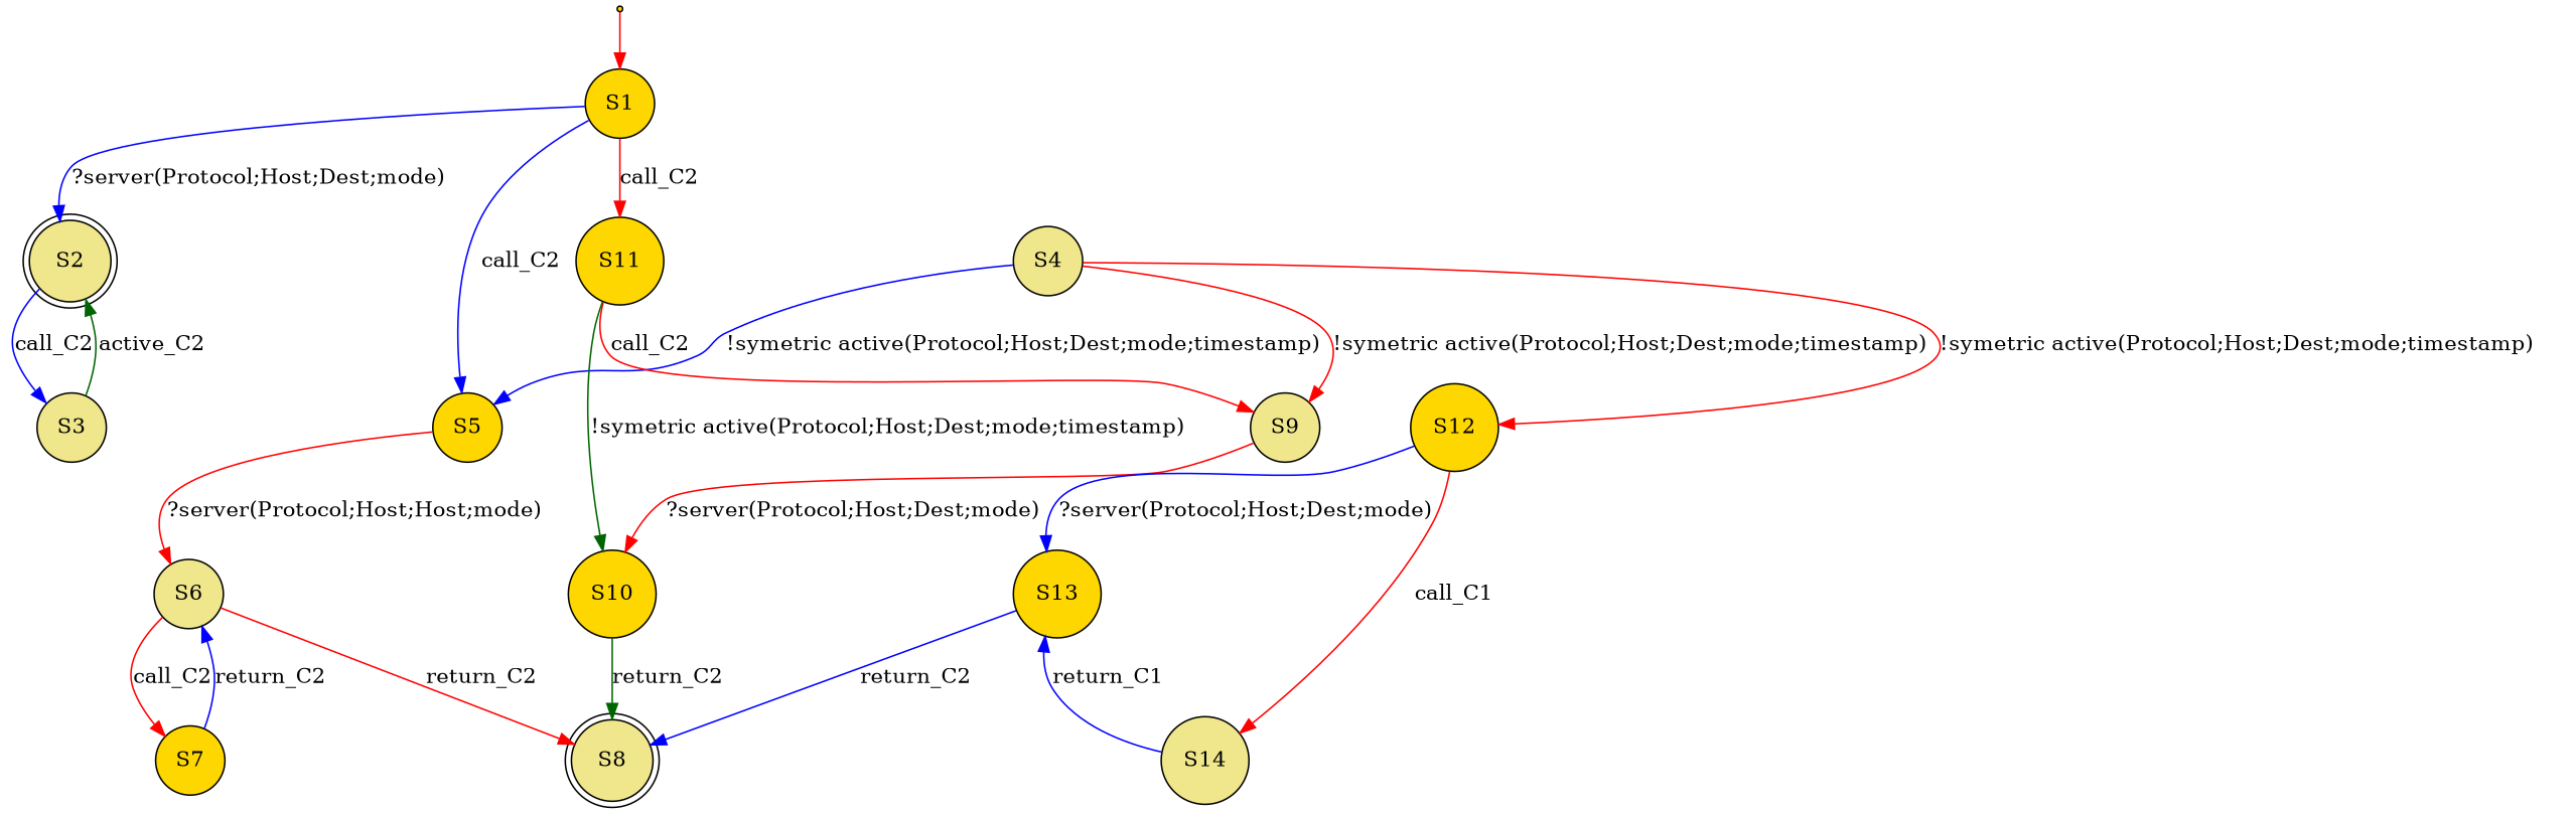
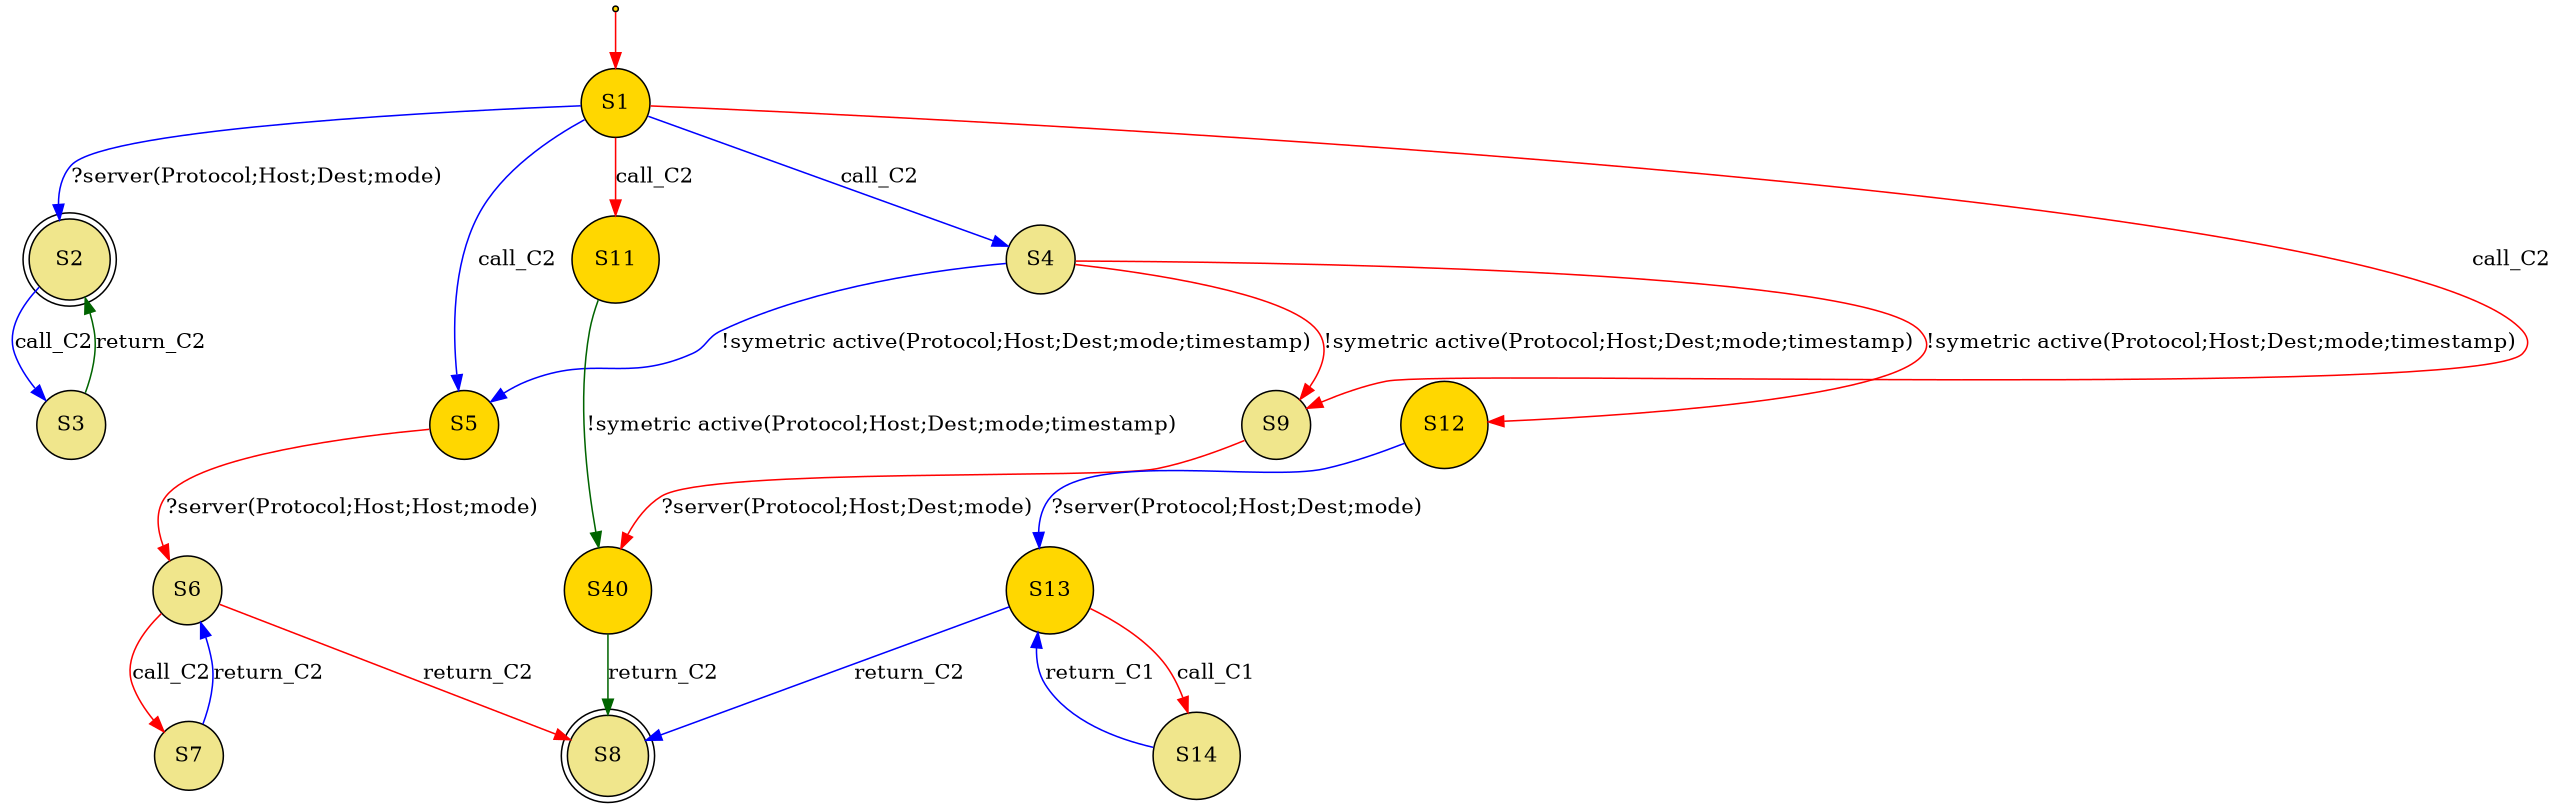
  digraph {
    node [fillcolor=khaki shape=circle style=filled]
    edge [color=red]
    S00 [fillcolor=gold shape=point]
    n2 [fillcolor=gold label=S1]
    n3 [label=S2 shape=doublecircle]
    n4 [label=S4]
    n5 [fillcolor=gold label=S5]
    n6 [label=S9]
    n7 [fillcolor=gold label=S11]
    n8 [label=S3]
    n9 [fillcolor=gold label=S12]
    n10 [label=S6]
-   n11 [fillcolor=gold label=S10]
+   n11 [fillcolor=gold label=S40]
    n12 [fillcolor=gold label=S13]
-   n13 [fillcolor=gold label=S7]
+   n13 [label=S7]
    n14 [label=S8 shape=doublecircle]
    n15 [label=S14]
    S00 -> n2
    n2 -> n3 [color=blue label="?server(Protocol;Host;Dest;mode)"]
+   n2 -> n4 [color=blue label=call_C2]
    n2 -> n5 [color=blue label=call_C2]
-   n7 -> n6 [label=call_C2]
+   n2 -> n6 [label=call_C2]
    n2 -> n7 [label=call_C2]
    n3 -> n8 [color=blue label=call_C2]
    n4 -> n5 [color=blue label="!symetric active(Protocol;Host;Dest;mode;timestamp)"]
    n4 -> n6 [label="!symetric active(Protocol;Host;Dest;mode;timestamp)"]
    n4 -> n9 [label="!symetric active(Protocol;Host;Dest;mode;timestamp)"]
    n5 -> n10 [label="?server(Protocol;Host;Host;mode)"]
    n6 -> n11 [label="?server(Protocol;Host;Dest;mode)"]
    n7 -> n11 [color=darkgreen label="!symetric active(Protocol;Host;Dest;mode;timestamp)"]
-   n8 -> n3 [color=darkgreen label=active_C2]
+   n8 -> n3 [color=darkgreen label=return_C2]
    n9 -> n12 [color=blue label="?server(Protocol;Host;Dest;mode)"]
    n10 -> n13 [label=call_C2]
    n10 -> n14 [label=return_C2]
    n11 -> n14 [color=darkgreen label=return_C2]
    n12 -> n14 [color=blue label=return_C2]
-   n9 -> n15 [label=call_C1]
+   n12 -> n15 [label=call_C1]
    n13 -> n10 [color=blue label=return_C2]
    n15 -> n12 [color=blue label=return_C1]
  }
